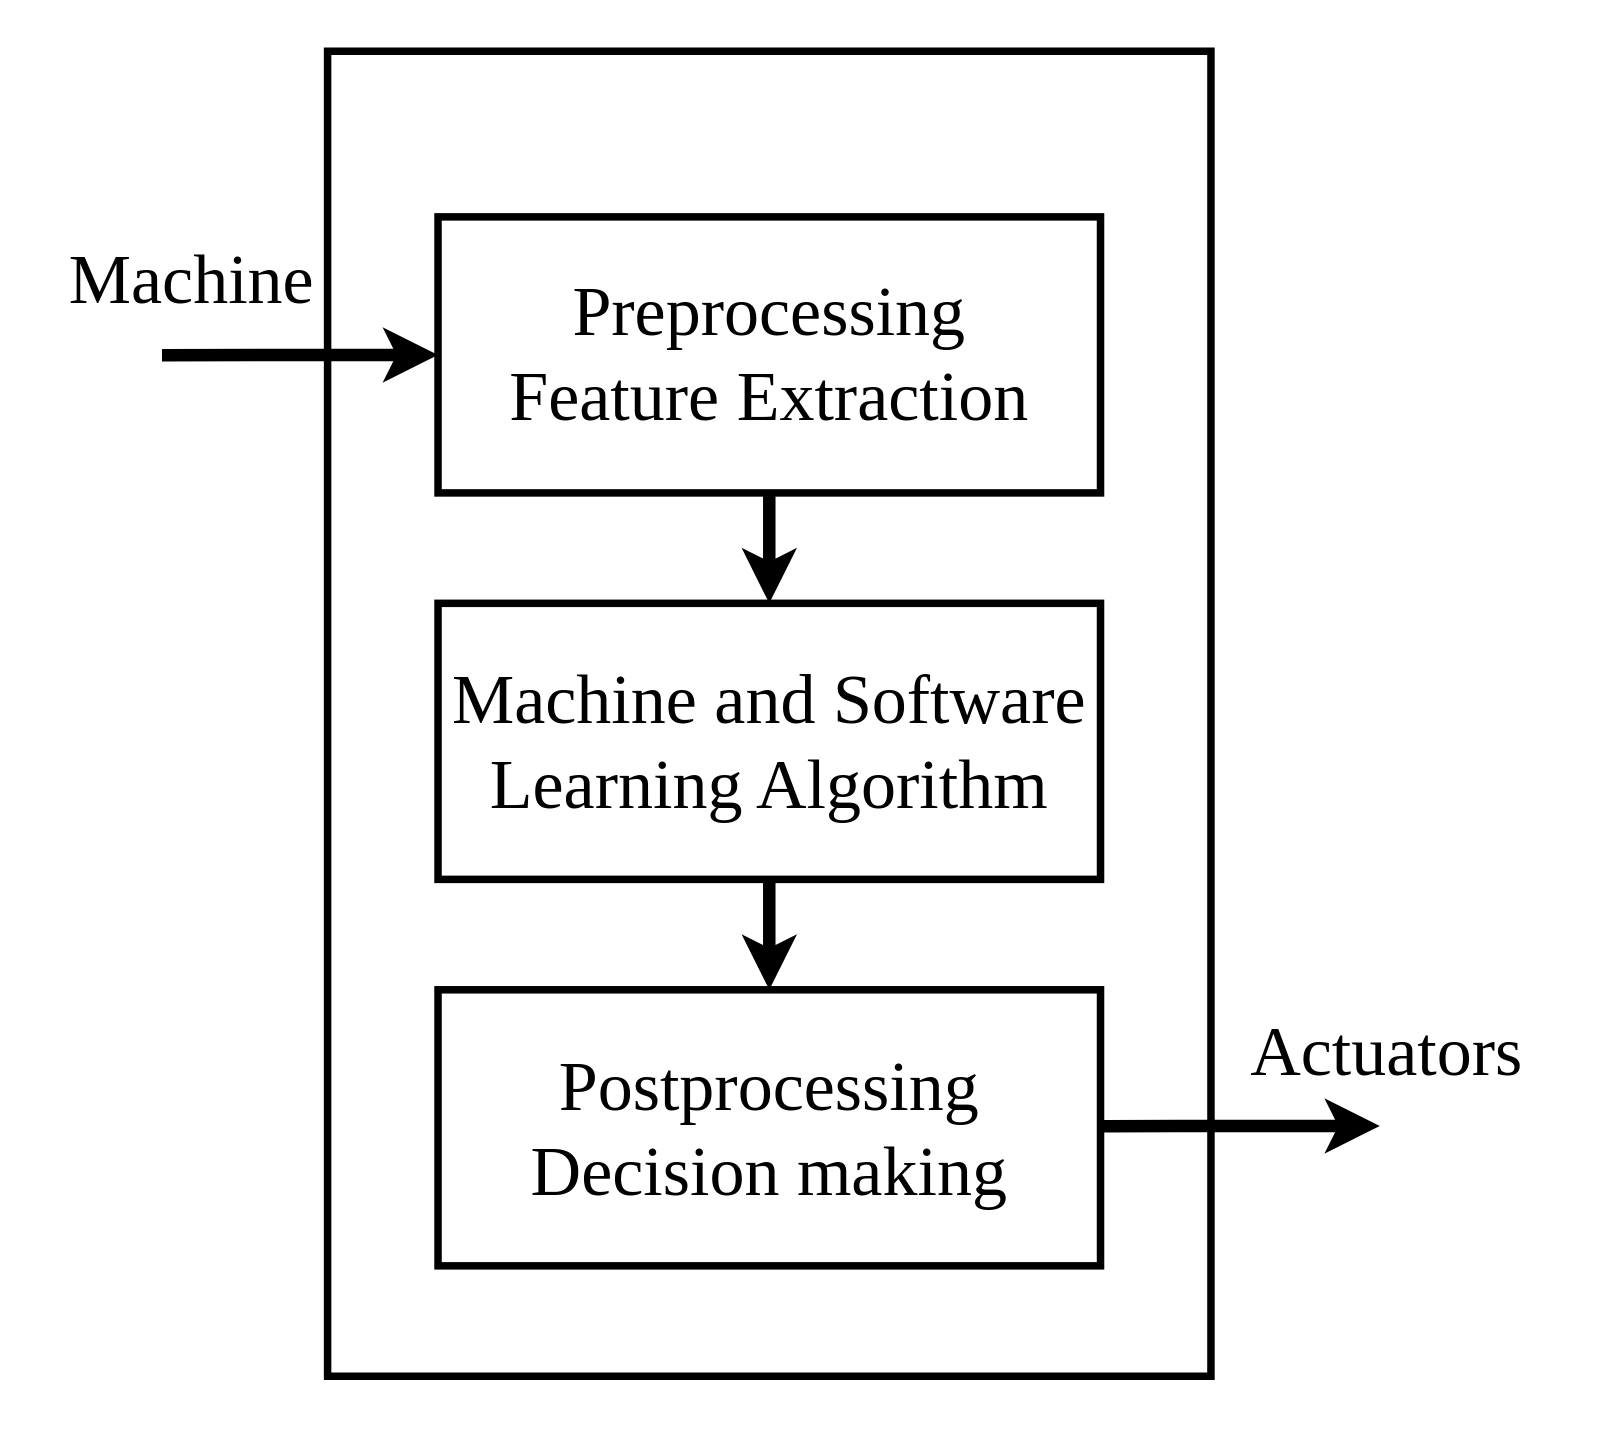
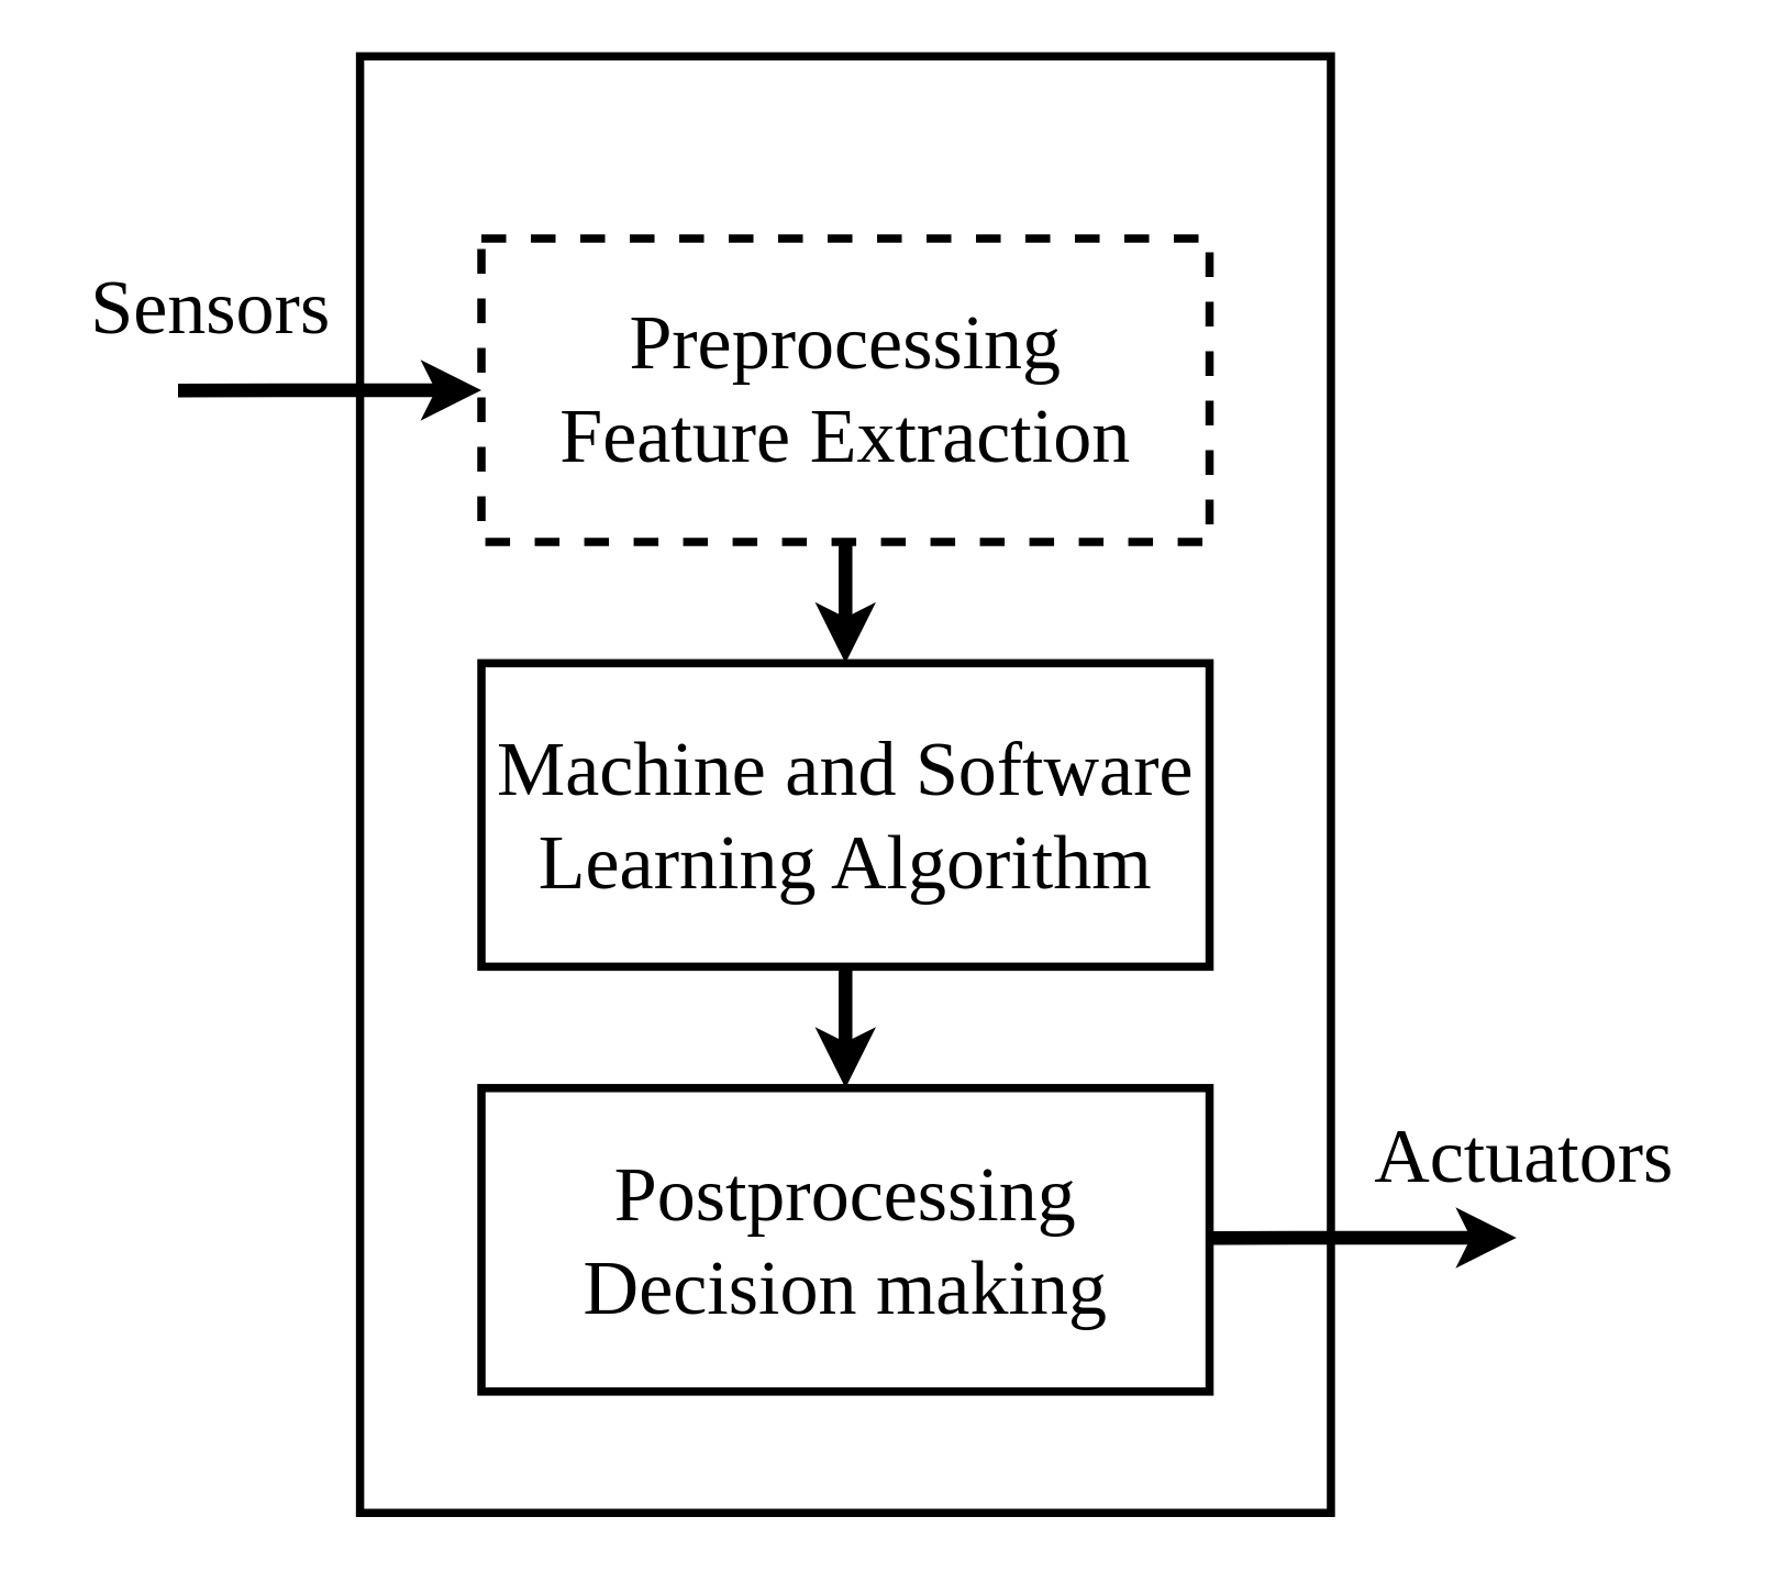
  <mxCell id="0" />
  <mxCell id="1" parent="0" />
  <mxCell id="2" value="" style="rounded=0;whiteSpace=wrap;html=1;strokeWidth=3;" vertex="1" parent="1"><mxGeometry x="130.543" y="20" width="353.337" height="530" as="geometry" /></mxCell>
  <mxCell id="3" style="edgeStyle=orthogonalEdgeStyle;rounded=0;orthogonalLoop=1;jettySize=auto;html=1;exitX=0;exitY=0.5;exitDx=0;exitDy=0;strokeWidth=5;fontFamily=CMU Serif;fontSize=11;startArrow=classic;startFill=1;endArrow=none;endFill=0;" edge="1" parent="1" source="4"><mxGeometry relative="1" as="geometry"><mxPoint x="64.292" y="141.563" as="targetPoint" /></mxGeometry></mxCell>
- <mxCell id="4" value="Preprocessing&lt;br style=&quot;font-size: 28px;&quot;&gt;Feature Extraction" style="rounded=0;whiteSpace=wrap;html=1;fontFamily=CMU Serif;fontSize=28;strokeWidth=3;" vertex="1" parent="1"><mxGeometry x="174.71" y="86.25" width="265.003" height="110.417" as="geometry" /></mxCell>
+ <mxCell id="4" value="Preprocessing&lt;br style=&quot;font-size: 28px;&quot;&gt;Feature Extraction" style="rounded=0;whiteSpace=wrap;html=1;fontFamily=CMU Serif;fontSize=28;strokeWidth=3;dashed=1;" vertex="1" parent="1"><mxGeometry x="174.71" y="86.25" width="265.003" height="110.417" as="geometry" /></mxCell>
  <mxCell id="5" value="Machine and Software&lt;br style=&quot;font-size: 28px;&quot;&gt;Learning Algorithm" style="rounded=0;whiteSpace=wrap;html=1;fontFamily=CMU Serif;fontSize=28;strokeWidth=3;" vertex="1" parent="1"><mxGeometry x="174.71" y="240.833" width="265.003" height="110.417" as="geometry" /></mxCell>
  <mxCell id="6" style="edgeStyle=orthogonalEdgeStyle;rounded=0;orthogonalLoop=1;jettySize=auto;html=1;exitX=0.5;exitY=1;exitDx=0;exitDy=0;entryX=0.5;entryY=0;entryDx=0;entryDy=0;fontFamily=CMU Serif;strokeWidth=5;" edge="1" parent="1" source="4" target="5"><mxGeometry relative="1" as="geometry" /></mxCell>
  <mxCell id="7" value="Postprocessing&lt;br style=&quot;font-size: 28px;&quot;&gt;Decision making" style="rounded=0;whiteSpace=wrap;html=1;fontFamily=CMU Serif;fontSize=28;strokeWidth=3;" vertex="1" parent="1"><mxGeometry x="174.71" y="395.417" width="265.003" height="110.417" as="geometry" /></mxCell>
  <mxCell id="8" style="edgeStyle=orthogonalEdgeStyle;rounded=0;orthogonalLoop=1;jettySize=auto;html=1;entryX=0.5;entryY=0;entryDx=0;entryDy=0;fontFamily=CMU Serif;fontSize=11;strokeWidth=5;" edge="1" parent="1" source="5" target="7"><mxGeometry relative="1" as="geometry" /></mxCell>
- <mxCell id="9" value="Machine" style="text;html=1;align=center;verticalAlign=middle;resizable=0;points=[];autosize=1;strokeColor=none;fillColor=none;fontSize=28;fontFamily=CMU Serif;" vertex="1" parent="1"><mxGeometry x="20.542" y="86.248" width="110" height="50" as="geometry" /></mxCell>
+ <mxCell id="9" value="Sensors" style="text;html=1;align=center;verticalAlign=middle;resizable=0;points=[];autosize=1;strokeColor=none;fillColor=none;fontSize=28;fontFamily=CMU Serif;" vertex="1" parent="1"><mxGeometry x="20.542" y="86.248" width="110" height="50" as="geometry" /></mxCell>
  <mxCell id="10" value="Actuators" style="text;html=1;align=center;verticalAlign=middle;resizable=0;points=[];autosize=1;strokeColor=none;fillColor=none;fontSize=28;fontFamily=CMU Serif;" vertex="1" parent="1"><mxGeometry x="483.88" y="395.413" width="140" height="50" as="geometry" /></mxCell>
  <mxCell id="11" style="edgeStyle=orthogonalEdgeStyle;rounded=0;orthogonalLoop=1;jettySize=auto;html=1;exitX=0;exitY=0.5;exitDx=0;exitDy=0;strokeWidth=5;fontFamily=CMU Serif;fontSize=11;startArrow=classic;startFill=1;endArrow=none;endFill=0;" edge="1" parent="1"><mxGeometry relative="1" as="geometry"><mxPoint x="441.002" y="449.983" as="targetPoint" /><mxPoint x="551.42" y="449.878" as="sourcePoint" /><Array as="points"><mxPoint x="471" y="450" /><mxPoint x="471" y="450" /></Array></mxGeometry></mxCell>
